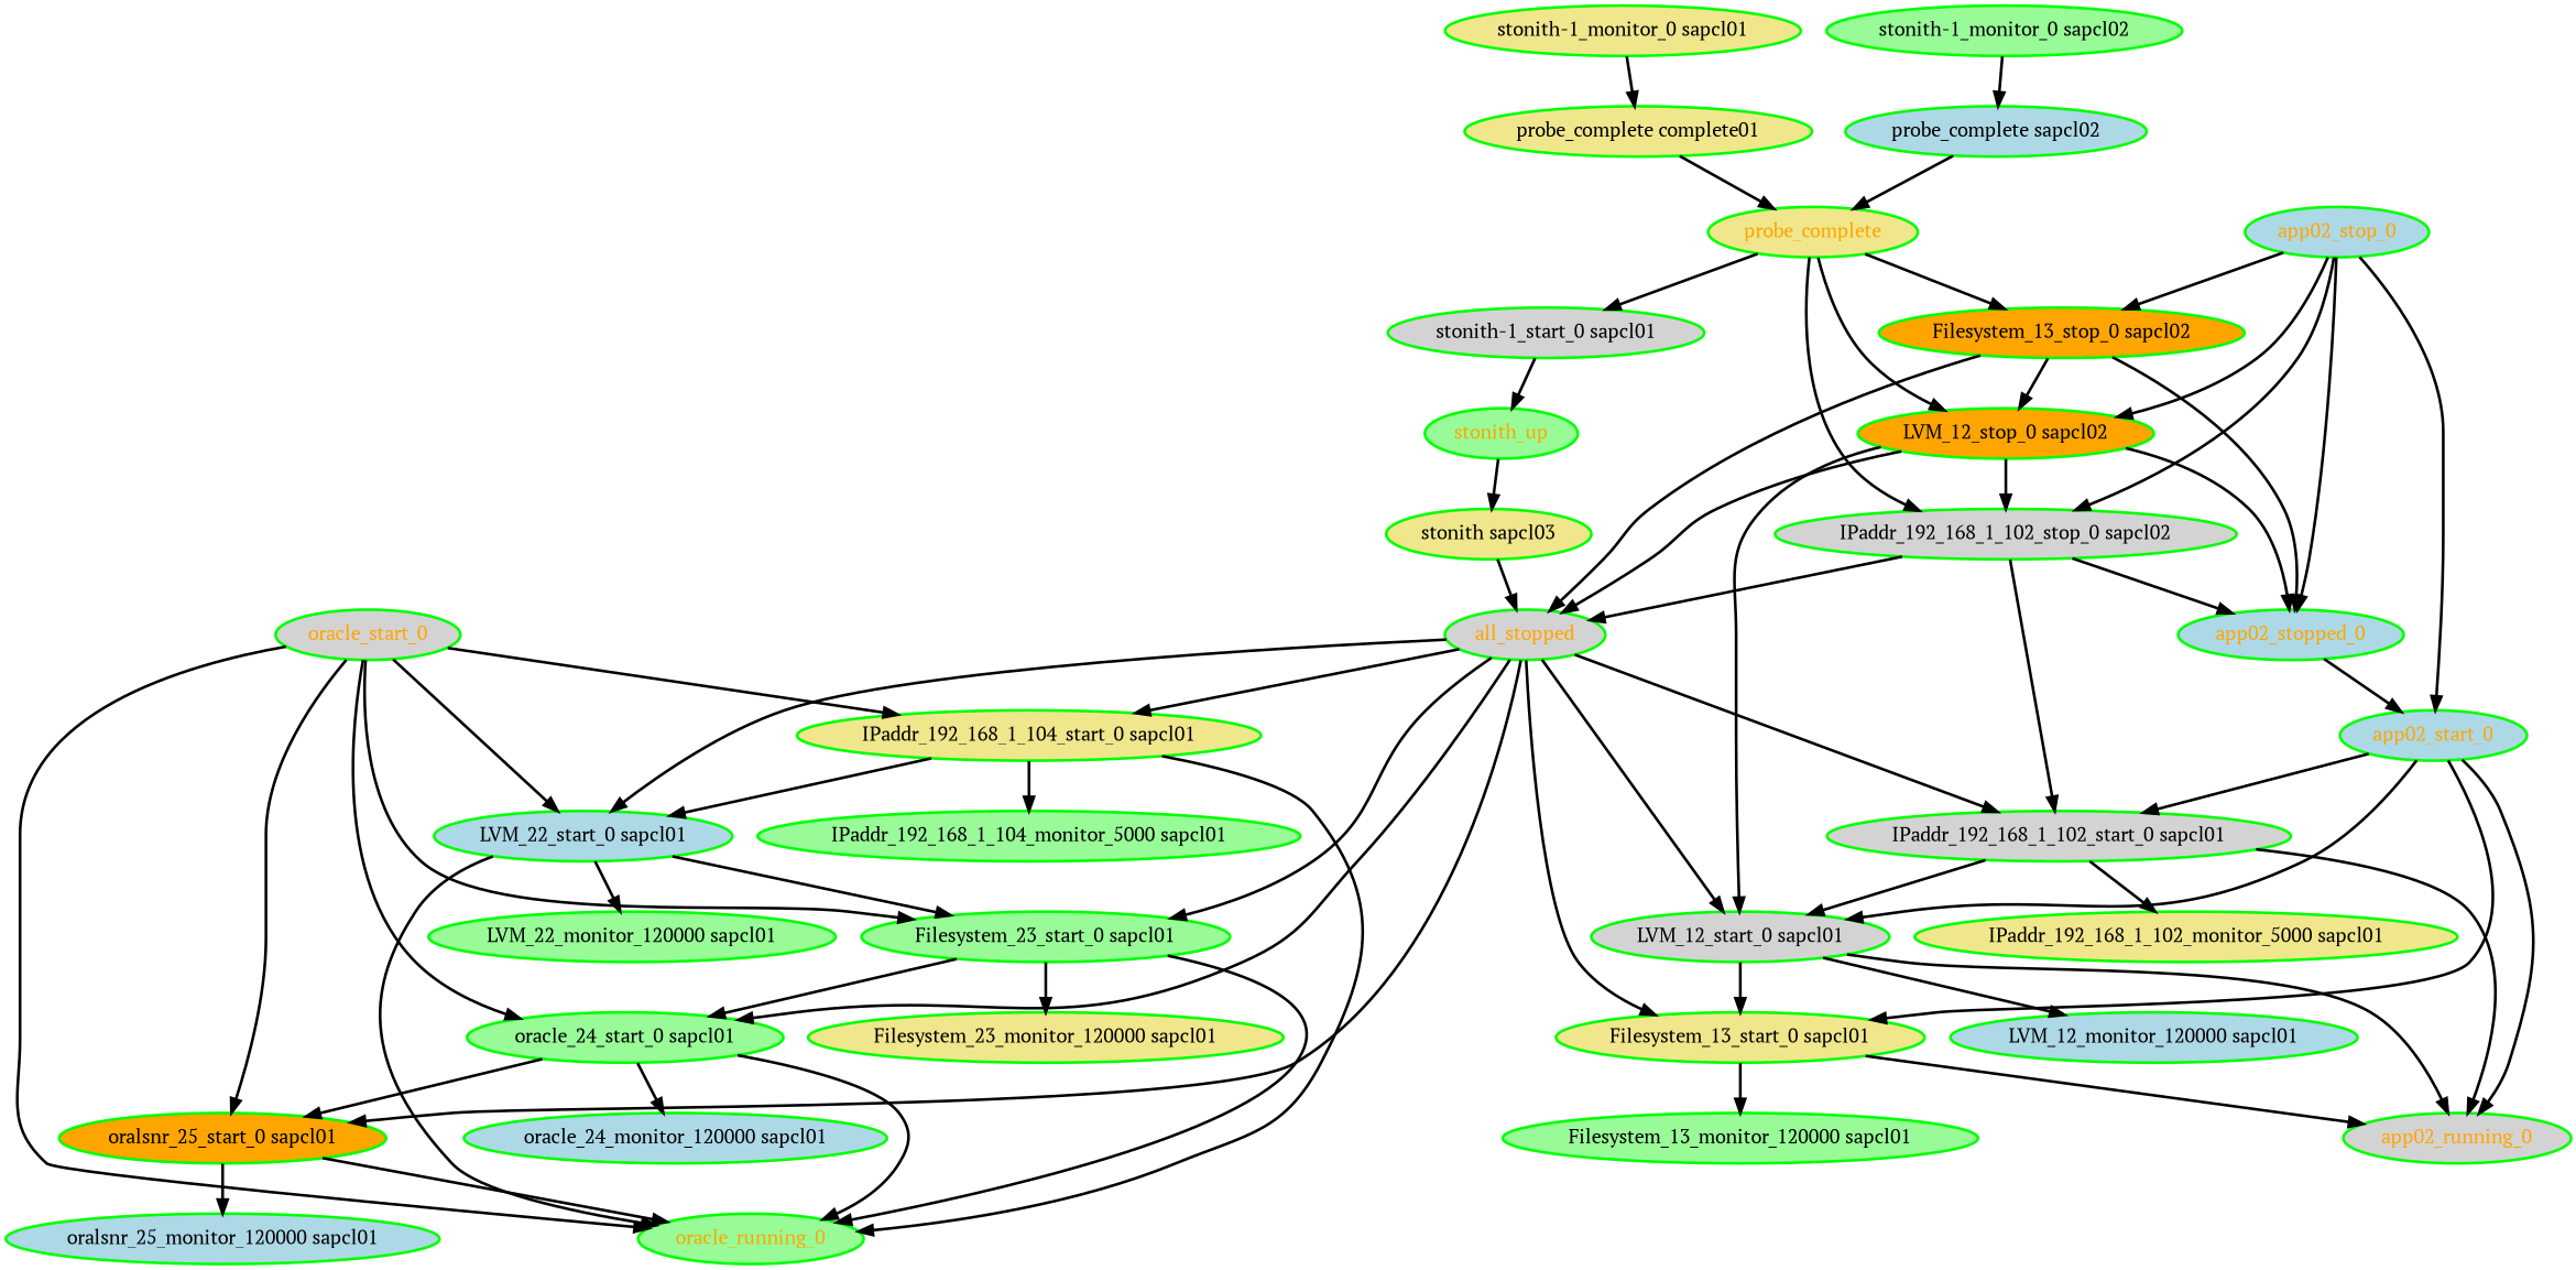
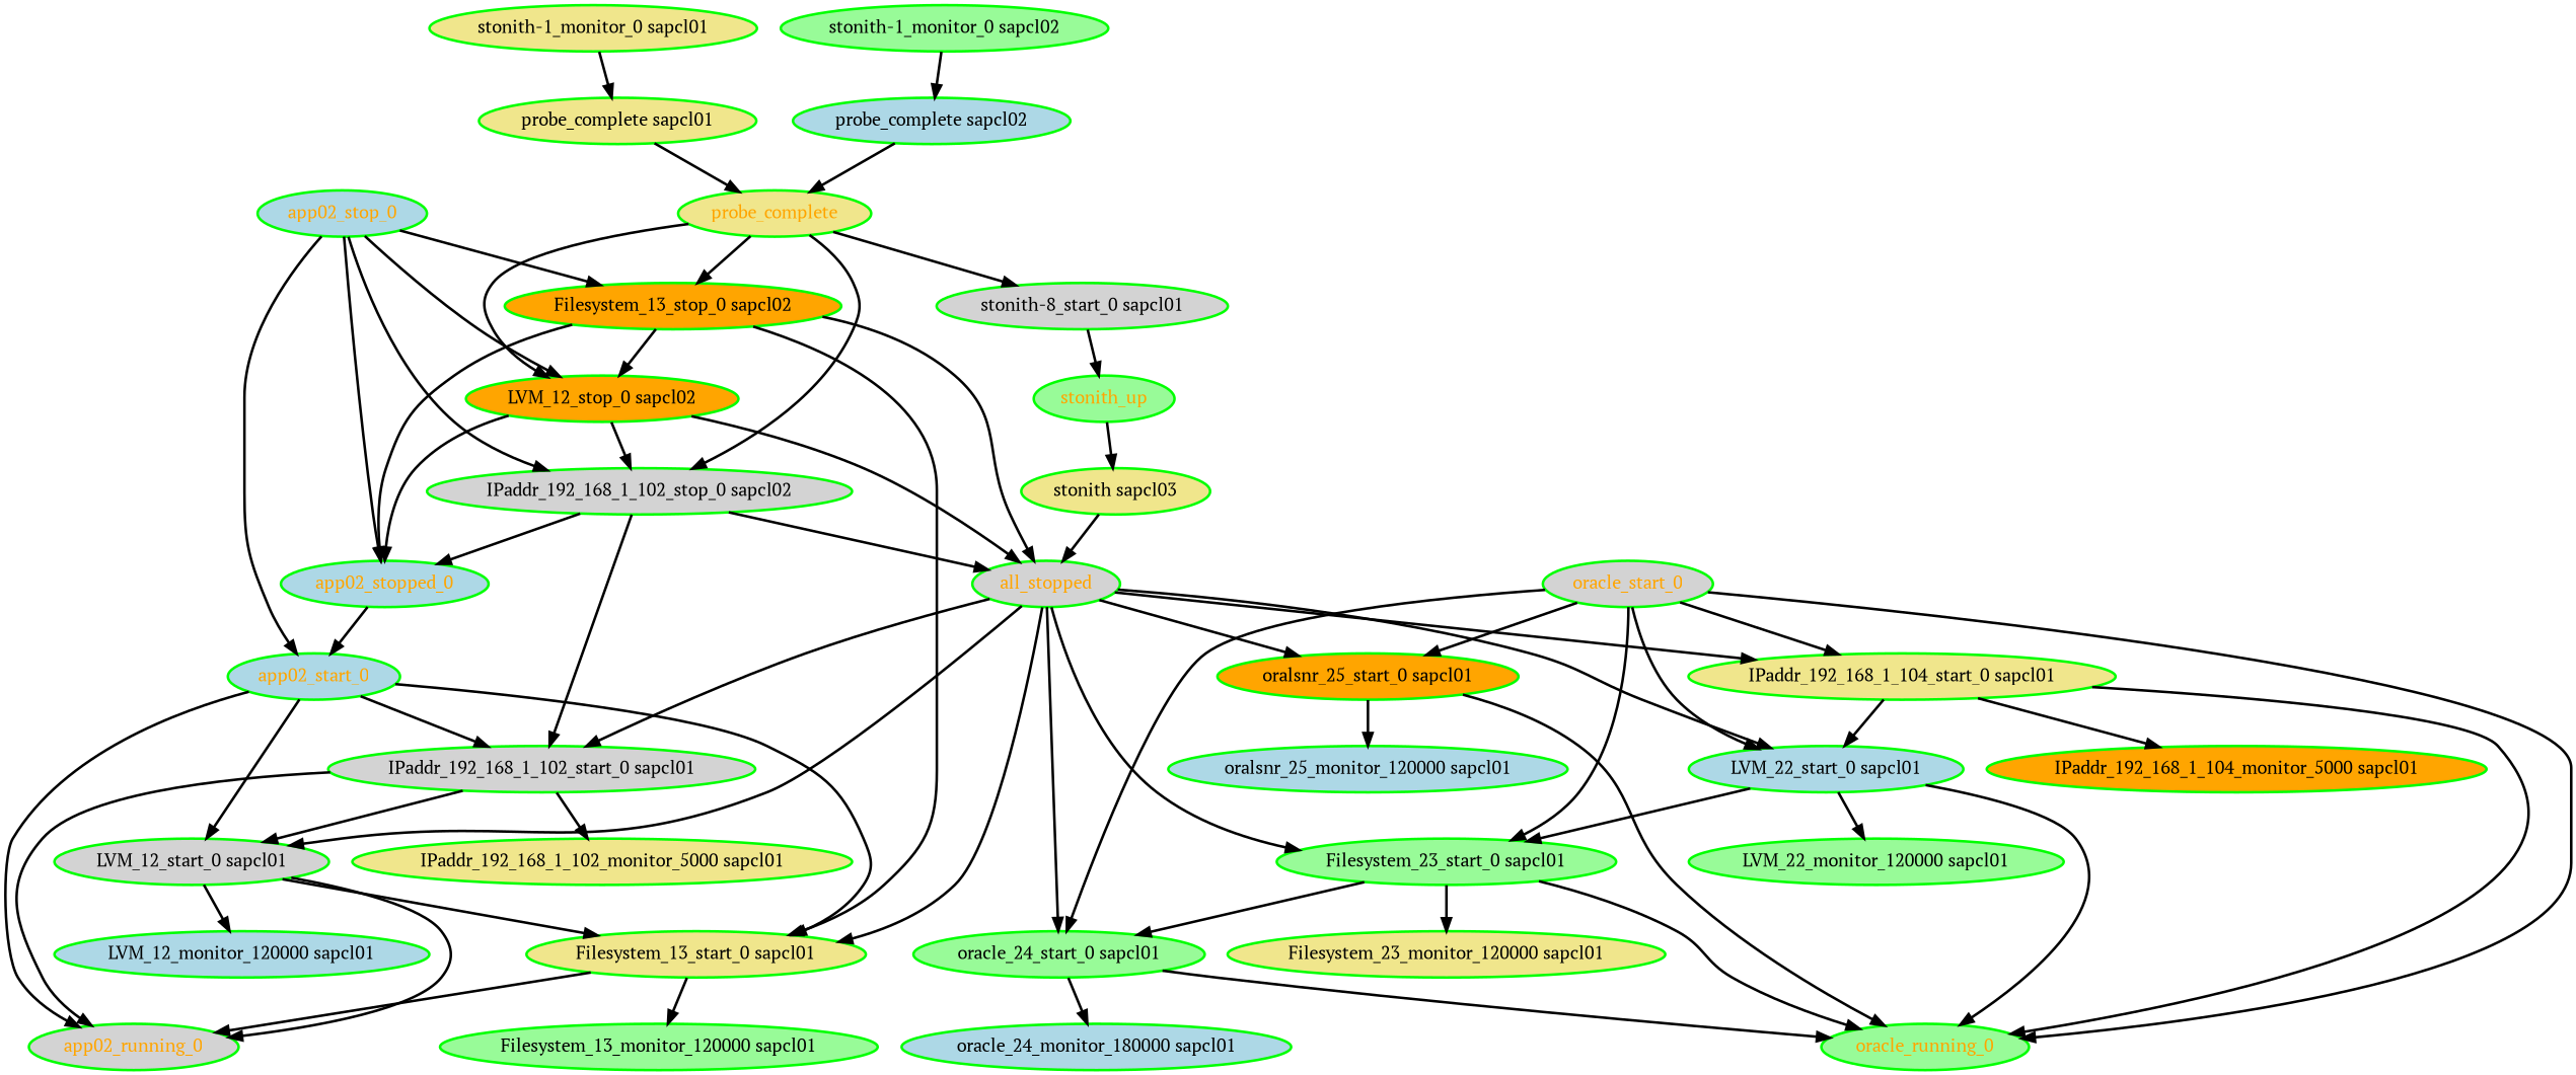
  digraph {
    fontname="PT Serif"
    node [color=green fillcolor=khaki fontcolor=black fontname="PT Serif" style="bold,filled"]
    edge [fontname="PT Serif" style=bold]
    "Filesystem_13_start_0 sapcl01"
    "Filesystem_13_monitor_120000 sapcl01" [fillcolor=palegreen]
    app02_running_0 [fillcolor=lightgrey fontcolor=orange]
    "Filesystem_13_stop_0 sapcl02" [fillcolor=orange]
    "LVM_12_stop_0 sapcl02" [fillcolor=orange]
    all_stopped [fillcolor=lightgrey fontcolor=orange]
    app02_stopped_0 [fillcolor=lightblue fontcolor=orange]
    "LVM_12_start_0 sapcl01" [fillcolor=lightgrey]
    "IPaddr_192_168_1_102_stop_0 sapcl02" [fillcolor=lightgrey]
    "Filesystem_23_start_0 sapcl01" [fillcolor=palegreen]
    "oracle_24_start_0 sapcl01" [fillcolor=palegreen]
    "IPaddr_192_168_1_102_start_0 sapcl01" [fillcolor=lightgrey]
    "IPaddr_192_168_1_104_start_0 sapcl01"
    "LVM_22_start_0 sapcl01" [fillcolor=lightblue]
    "oralsnr_25_start_0 sapcl01" [fillcolor=orange]
    app02_start_0 [fillcolor=lightblue fontcolor=orange]
    "LVM_12_monitor_120000 sapcl01" [fillcolor=lightblue]
    "Filesystem_23_monitor_120000 sapcl01"
    oracle_running_0 [fillcolor=palegreen fontcolor=orange]
-   "oracle_24_monitor_120000 sapcl01" [fillcolor=lightblue]
+   "oracle_24_monitor_120000 sapcl01" [fillcolor=lightblue label="oracle_24_monitor_180000 sapcl01"]
    "IPaddr_192_168_1_102_monitor_5000 sapcl01"
-   "IPaddr_192_168_1_104_monitor_5000 sapcl01" [fillcolor=palegreen]
+   "IPaddr_192_168_1_104_monitor_5000 sapcl01" [fillcolor=orange]
    "LVM_22_monitor_120000 sapcl01" [fillcolor=palegreen]
    "oralsnr_25_monitor_120000 sapcl01" [fillcolor=lightblue]
    app02_stop_0 [fillcolor=lightblue fontcolor=orange]
    oracle_start_0 [fillcolor=lightgrey fontcolor=orange]
-   "probe_complete sapcl01" [label="probe_complete complete01"]
+   "probe_complete sapcl01"
    probe_complete [fontcolor=orange]
-   "stonith-1_start_0 sapcl01" [fillcolor=lightgrey]
+   "stonith-1_start_0 sapcl01" [fillcolor=lightgrey label="stonith-8_start_0 sapcl01"]
    stonith_up [fillcolor=palegreen fontcolor=orange]
    "probe_complete sapcl02" [fillcolor=lightblue]
    "stonith sapcl03"
    "stonith-1_monitor_0 sapcl01"
    "stonith-1_monitor_0 sapcl02" [fillcolor=palegreen]
    "Filesystem_13_start_0 sapcl01" -> "Filesystem_13_monitor_120000 sapcl01"
    "Filesystem_13_start_0 sapcl01" -> app02_running_0
+   "Filesystem_13_stop_0 sapcl02" -> "Filesystem_13_start_0 sapcl01"
    "Filesystem_13_stop_0 sapcl02" -> "LVM_12_stop_0 sapcl02"
    "Filesystem_13_stop_0 sapcl02" -> all_stopped
    "Filesystem_13_stop_0 sapcl02" -> app02_stopped_0
    "LVM_12_stop_0 sapcl02" -> all_stopped
    "LVM_12_stop_0 sapcl02" -> app02_stopped_0
-   "LVM_12_stop_0 sapcl02" -> "LVM_12_start_0 sapcl01"
    "LVM_12_stop_0 sapcl02" -> "IPaddr_192_168_1_102_stop_0 sapcl02"
    all_stopped -> "Filesystem_13_start_0 sapcl01"
    all_stopped -> "LVM_12_start_0 sapcl01"
    all_stopped -> "Filesystem_23_start_0 sapcl01"
    all_stopped -> "oracle_24_start_0 sapcl01"
    all_stopped -> "IPaddr_192_168_1_102_start_0 sapcl01"
    all_stopped -> "IPaddr_192_168_1_104_start_0 sapcl01"
    all_stopped -> "LVM_22_start_0 sapcl01"
    all_stopped -> "oralsnr_25_start_0 sapcl01"
    app02_stopped_0 -> app02_start_0
    "LVM_12_start_0 sapcl01" -> "Filesystem_13_start_0 sapcl01"
    "LVM_12_start_0 sapcl01" -> app02_running_0
    "LVM_12_start_0 sapcl01" -> "LVM_12_monitor_120000 sapcl01"
    "IPaddr_192_168_1_102_stop_0 sapcl02" -> all_stopped
    "IPaddr_192_168_1_102_stop_0 sapcl02" -> app02_stopped_0
    "IPaddr_192_168_1_102_stop_0 sapcl02" -> "IPaddr_192_168_1_102_start_0 sapcl01"
    "Filesystem_23_start_0 sapcl01" -> "oracle_24_start_0 sapcl01"
    "Filesystem_23_start_0 sapcl01" -> "Filesystem_23_monitor_120000 sapcl01"
    "Filesystem_23_start_0 sapcl01" -> oracle_running_0
-   "oracle_24_start_0 sapcl01" -> "oralsnr_25_start_0 sapcl01"
    "oracle_24_start_0 sapcl01" -> oracle_running_0
    "oracle_24_start_0 sapcl01" -> "oracle_24_monitor_120000 sapcl01"
    "IPaddr_192_168_1_102_start_0 sapcl01" -> app02_running_0
    "IPaddr_192_168_1_102_start_0 sapcl01" -> "LVM_12_start_0 sapcl01"
    "IPaddr_192_168_1_102_start_0 sapcl01" -> "IPaddr_192_168_1_102_monitor_5000 sapcl01"
    "IPaddr_192_168_1_104_start_0 sapcl01" -> "LVM_22_start_0 sapcl01"
    "IPaddr_192_168_1_104_start_0 sapcl01" -> oracle_running_0
    "IPaddr_192_168_1_104_start_0 sapcl01" -> "IPaddr_192_168_1_104_monitor_5000 sapcl01"
    "LVM_22_start_0 sapcl01" -> "Filesystem_23_start_0 sapcl01"
    "LVM_22_start_0 sapcl01" -> oracle_running_0
    "LVM_22_start_0 sapcl01" -> "LVM_22_monitor_120000 sapcl01"
    "oralsnr_25_start_0 sapcl01" -> oracle_running_0
    "oralsnr_25_start_0 sapcl01" -> "oralsnr_25_monitor_120000 sapcl01"
    app02_start_0 -> "Filesystem_13_start_0 sapcl01"
    app02_start_0 -> app02_running_0
    app02_start_0 -> "LVM_12_start_0 sapcl01"
    app02_start_0 -> "IPaddr_192_168_1_102_start_0 sapcl01"
    app02_stop_0 -> "Filesystem_13_stop_0 sapcl02"
    app02_stop_0 -> "LVM_12_stop_0 sapcl02"
    app02_stop_0 -> app02_stopped_0
    app02_stop_0 -> "IPaddr_192_168_1_102_stop_0 sapcl02"
    app02_stop_0 -> app02_start_0
    oracle_start_0 -> "Filesystem_23_start_0 sapcl01"
    oracle_start_0 -> "oracle_24_start_0 sapcl01"
    oracle_start_0 -> "IPaddr_192_168_1_104_start_0 sapcl01"
    oracle_start_0 -> "LVM_22_start_0 sapcl01"
    oracle_start_0 -> "oralsnr_25_start_0 sapcl01"
    oracle_start_0 -> oracle_running_0
    "probe_complete sapcl01" -> probe_complete
    probe_complete -> "Filesystem_13_stop_0 sapcl02"
    probe_complete -> "LVM_12_stop_0 sapcl02"
    probe_complete -> "IPaddr_192_168_1_102_stop_0 sapcl02"
    probe_complete -> "stonith-1_start_0 sapcl01"
    "stonith-1_start_0 sapcl01" -> stonith_up
    stonith_up -> "stonith sapcl03"
    "probe_complete sapcl02" -> probe_complete
    "stonith sapcl03" -> all_stopped
    "stonith-1_monitor_0 sapcl01" -> "probe_complete sapcl01"
    "stonith-1_monitor_0 sapcl02" -> "probe_complete sapcl02"
  }
